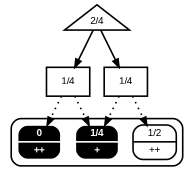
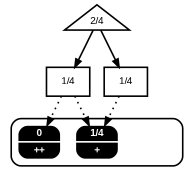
  digraph {
    fontname=Arial
    penwidth=2
    node [fontname=Arial fontsize=12 penwidth=2 shape=Mrecord]
    edge [penwidth=2 style=dotted]
    n1 [color=white fillcolor=black fontcolor=white fontname="Arial bold" label="{ <f_0_0> 0 | <f_0_1> ++ }" style=filled]
    n2 [color=white fillcolor=black fontcolor=white fontname="Arial bold" label="{ <f_0_0> 1/4 | <f_0_1> + }" style=filled]
-   n3 [label="{ <f_0_0> 1/2 | <f_0_1> ++ }"]
    n4 [label="2/4" shape=triangle]
    n5 [label="1/4" shape=box]
    n6 [label="1/4" shape=box]
    subgraph cluster_1 {
      style=rounded
      n1
      n2
-     n3
    }
    n4 -> n5 [style=""]
    n4 -> n6 [style=""]
    n5 -> n1
    n5 -> n2
    n6 -> n2
-   n6 -> n3
  }
